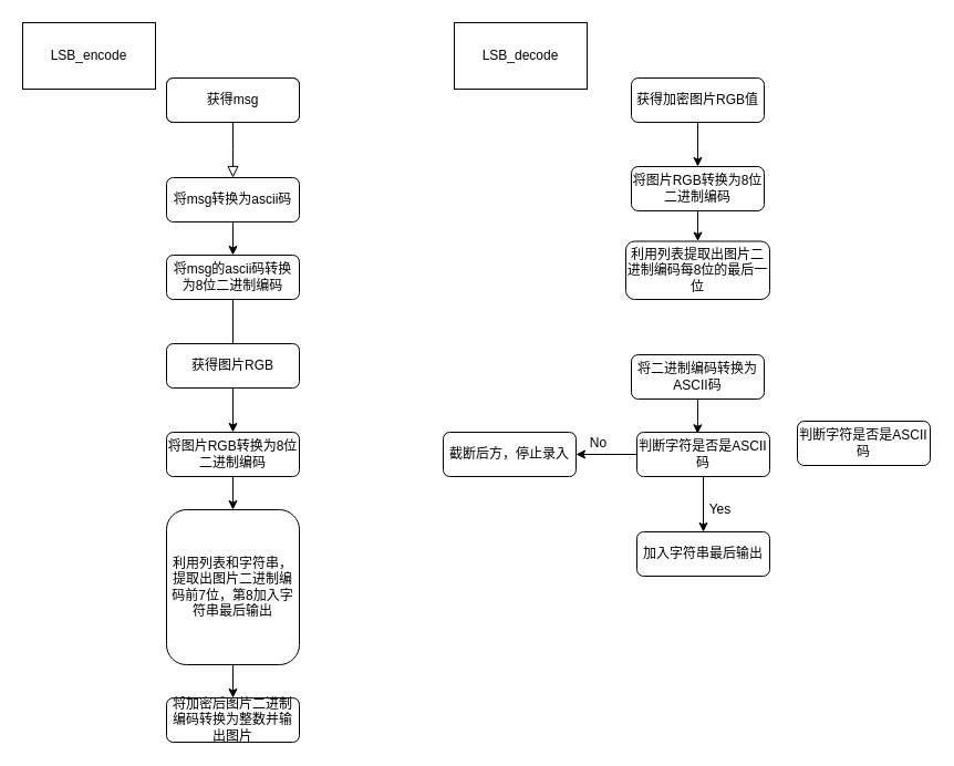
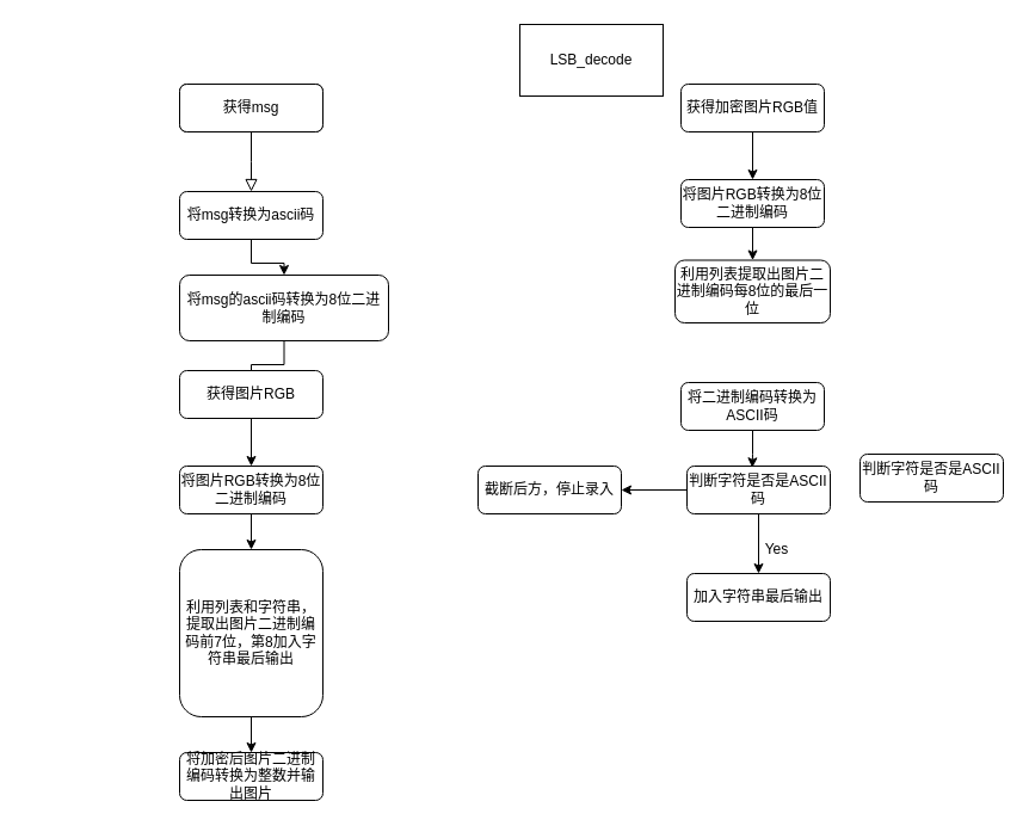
  <mxCell id="0" />
  <mxCell id="1" parent="0" />
  <mxCell id="2" value="" style="rounded=0;html=1;jettySize=auto;orthogonalLoop=1;fontSize=11;endArrow=block;endFill=0;endSize=8;strokeWidth=1;shadow=0;labelBackgroundColor=none;edgeStyle=orthogonalEdgeStyle;" parent="1" source="3" edge="1"><mxGeometry relative="1" as="geometry"><mxPoint x="210" y="160" as="targetPoint" /></mxGeometry></mxCell>
  <mxCell id="3" value="获得msg" style="rounded=1;whiteSpace=wrap;html=1;fontSize=12;glass=0;strokeWidth=1;shadow=0;" parent="1" vertex="1"><mxGeometry x="150" y="70" width="120" height="40" as="geometry" /></mxCell>
  <mxCell id="4" value="" style="edgeStyle=orthogonalEdgeStyle;rounded=0;orthogonalLoop=1;jettySize=auto;html=1;" edge="1" parent="1" source="5" target="15"><mxGeometry relative="1" as="geometry" /></mxCell>
  <mxCell id="5" value="获得图片RGB" style="rounded=1;whiteSpace=wrap;html=1;fontSize=12;glass=0;strokeWidth=1;shadow=0;" parent="1" vertex="1"><mxGeometry x="150" y="310" width="120" height="40" as="geometry" /></mxCell>
- <mxCell id="6" value="LSB_encode" style="whiteSpace=wrap;html=1;" vertex="1" parent="1"><mxGeometry x="20" y="20" width="120" height="60" as="geometry" /></mxCell>
  <mxCell id="7" style="edgeStyle=orthogonalEdgeStyle;rounded=0;orthogonalLoop=1;jettySize=auto;html=1;exitX=0.5;exitY=1;exitDx=0;exitDy=0;entryX=0.5;entryY=0;entryDx=0;entryDy=0;" edge="1" parent="1" source="8" target="10"><mxGeometry relative="1" as="geometry" /></mxCell>
  <mxCell id="8" value="将msg转换为ascii码" style="rounded=1;whiteSpace=wrap;html=1;fontSize=12;glass=0;strokeWidth=1;shadow=0;" vertex="1" parent="1"><mxGeometry x="150" y="160" width="120" height="40" as="geometry" /></mxCell>
  <mxCell id="9" value="" style="edgeStyle=orthogonalEdgeStyle;rounded=0;orthogonalLoop=1;jettySize=auto;html=1;endArrow=none;" edge="1" parent="1" source="10" target="5"><mxGeometry relative="1" as="geometry" /></mxCell>
- <mxCell id="10" value="将msg的ascii码转换为8位二进制编码" style="rounded=1;whiteSpace=wrap;html=1;fontSize=12;glass=0;strokeWidth=1;shadow=0;" vertex="1" parent="1"><mxGeometry x="150" y="230" width="120" height="40" as="geometry" /></mxCell>
+ <mxCell id="10" value="将msg的ascii码转换为8位二进制编码" style="rounded=1;whiteSpace=wrap;html=1;fontSize=12;glass=0;strokeWidth=1;shadow=0;" vertex="1" parent="1"><mxGeometry x="150" y="230" width="175" height="55" as="geometry" /></mxCell>
  <mxCell id="11" value="将加密后图片二进制编码转换为整数并输出图片" style="rounded=1;whiteSpace=wrap;html=1;fontSize=12;glass=0;strokeWidth=1;shadow=0;" vertex="1" parent="1"><mxGeometry x="150" y="630" width="120" height="40" as="geometry" /></mxCell>
  <mxCell id="12" value="" style="edgeStyle=orthogonalEdgeStyle;rounded=0;orthogonalLoop=1;jettySize=auto;html=1;" edge="1" parent="1" source="13" target="11"><mxGeometry relative="1" as="geometry" /></mxCell>
  <mxCell id="13" value="利用列表和字符串，提取出图片二进制编码前7位，第8加入字符串最后输出" style="rounded=1;whiteSpace=wrap;html=1;fontSize=12;glass=0;strokeWidth=1;shadow=0;" vertex="1" parent="1"><mxGeometry x="150" y="460" width="120" height="140" as="geometry" /></mxCell>
  <mxCell id="14" value="" style="edgeStyle=orthogonalEdgeStyle;rounded=0;orthogonalLoop=1;jettySize=auto;html=1;" edge="1" parent="1" source="15" target="13"><mxGeometry relative="1" as="geometry" /></mxCell>
  <mxCell id="15" value="将图片RGB转换为8位二进制编码" style="rounded=1;whiteSpace=wrap;html=1;fontSize=12;glass=0;strokeWidth=1;shadow=0;" vertex="1" parent="1"><mxGeometry x="150" y="390" width="120" height="40" as="geometry" /></mxCell>
- <mxCell id="16" value="LSB_decode" style="whiteSpace=wrap;html=1;" vertex="1" parent="1"><mxGeometry x="410" y="20" width="120" height="60" as="geometry" /></mxCell>
+ <mxCell id="16" value="LSB_decode" style="whiteSpace=wrap;html=1;" vertex="1" parent="1"><mxGeometry x="435" y="20" width="120" height="60" as="geometry" /></mxCell>
  <mxCell id="17" value="获得msg" style="rounded=1;whiteSpace=wrap;html=1;fontSize=12;glass=0;strokeWidth=1;shadow=0;" vertex="1" parent="1"><mxGeometry x="150" y="70" width="120" height="40" as="geometry" /></mxCell>
  <mxCell id="18" style="edgeStyle=orthogonalEdgeStyle;rounded=0;orthogonalLoop=1;jettySize=auto;html=1;exitX=0.5;exitY=1;exitDx=0;exitDy=0;entryX=0.5;entryY=0;entryDx=0;entryDy=0;" edge="1" parent="1" source="19" target="21"><mxGeometry relative="1" as="geometry" /></mxCell>
  <mxCell id="19" value="获得加密图片RGB值" style="rounded=1;whiteSpace=wrap;html=1;fontSize=12;glass=0;strokeWidth=1;shadow=0;" vertex="1" parent="1"><mxGeometry x="570" y="70" width="120" height="40" as="geometry" /></mxCell>
  <mxCell id="20" value="" style="edgeStyle=orthogonalEdgeStyle;rounded=0;orthogonalLoop=1;jettySize=auto;html=1;" edge="1" parent="1" source="21" target="24"><mxGeometry relative="1" as="geometry" /></mxCell>
  <mxCell id="21" value="将图片RGB转换为8位二进制编码" style="rounded=1;whiteSpace=wrap;html=1;fontSize=12;glass=0;strokeWidth=1;shadow=0;" vertex="1" parent="1"><mxGeometry x="570" y="150" width="120" height="40" as="geometry" /></mxCell>
  <mxCell id="22" style="edgeStyle=orthogonalEdgeStyle;rounded=0;orthogonalLoop=1;jettySize=auto;html=1;entryX=0.456;entryY=0.032;entryDx=0;entryDy=0;entryPerimeter=0;" edge="1" parent="1" source="23" target="27"><mxGeometry relative="1" as="geometry" /></mxCell>
  <mxCell id="23" value="将二进制编码转换为ASCII码" style="rounded=1;whiteSpace=wrap;html=1;fontSize=12;glass=0;strokeWidth=1;shadow=0;" vertex="1" parent="1"><mxGeometry x="570" y="320" width="120" height="40" as="geometry" /></mxCell>
  <mxCell id="24" value="利用列表提取出图片二进制编码每8位的最后一位" style="rounded=1;whiteSpace=wrap;html=1;fontSize=12;glass=0;strokeWidth=1;shadow=0;" vertex="1" parent="1"><mxGeometry x="565" y="217.5" width="130" height="52.5" as="geometry" /></mxCell>
  <mxCell id="25" value="" style="edgeStyle=orthogonalEdgeStyle;rounded=0;orthogonalLoop=1;jettySize=auto;html=1;" edge="1" parent="1" source="27" target="29"><mxGeometry relative="1" as="geometry" /></mxCell>
  <mxCell id="26" value="" style="edgeStyle=orthogonalEdgeStyle;rounded=0;orthogonalLoop=1;jettySize=auto;html=1;" edge="1" parent="1" source="27" target="28"><mxGeometry relative="1" as="geometry" /></mxCell>
  <mxCell id="27" value="判断字符是否是ASCII码" style="rounded=1;whiteSpace=wrap;html=1;fontSize=12;glass=0;strokeWidth=1;shadow=0;" vertex="1" parent="1"><mxGeometry x="575" y="390" width="120" height="40" as="geometry" /></mxCell>
  <mxCell id="28" value="截断后方，停止录入" style="rounded=1;whiteSpace=wrap;html=1;fontSize=12;glass=0;strokeWidth=1;shadow=0;" vertex="1" parent="1"><mxGeometry x="400" y="390" width="120" height="40" as="geometry" /></mxCell>
  <mxCell id="29" value="加入字符串最后输出" style="rounded=1;whiteSpace=wrap;html=1;fontSize=12;glass=0;strokeWidth=1;shadow=0;" vertex="1" parent="1"><mxGeometry x="575" y="480" width="120" height="40" as="geometry" /></mxCell>
  <mxCell id="30" value="Yes" style="text;html=1;align=center;verticalAlign=middle;resizable=0;points=[];autosize=1;strokeColor=none;fillColor=none;" vertex="1" parent="1"><mxGeometry x="630" y="445" width="40" height="30" as="geometry" /></mxCell>
- <mxCell id="31" value="No" style="text;html=1;align=center;verticalAlign=middle;resizable=0;points=[];autosize=1;strokeColor=none;fillColor=none;" vertex="1" parent="1"><mxGeometry x="520" y="385" width="40" height="30" as="geometry" /></mxCell>
  <mxCell id="32" value="判断字符是否是ASCII码" style="rounded=1;whiteSpace=wrap;html=1;fontSize=12;glass=0;strokeWidth=1;shadow=0;" vertex="1" parent="1"><mxGeometry x="720" y="380" width="120" height="40" as="geometry" /></mxCell>
